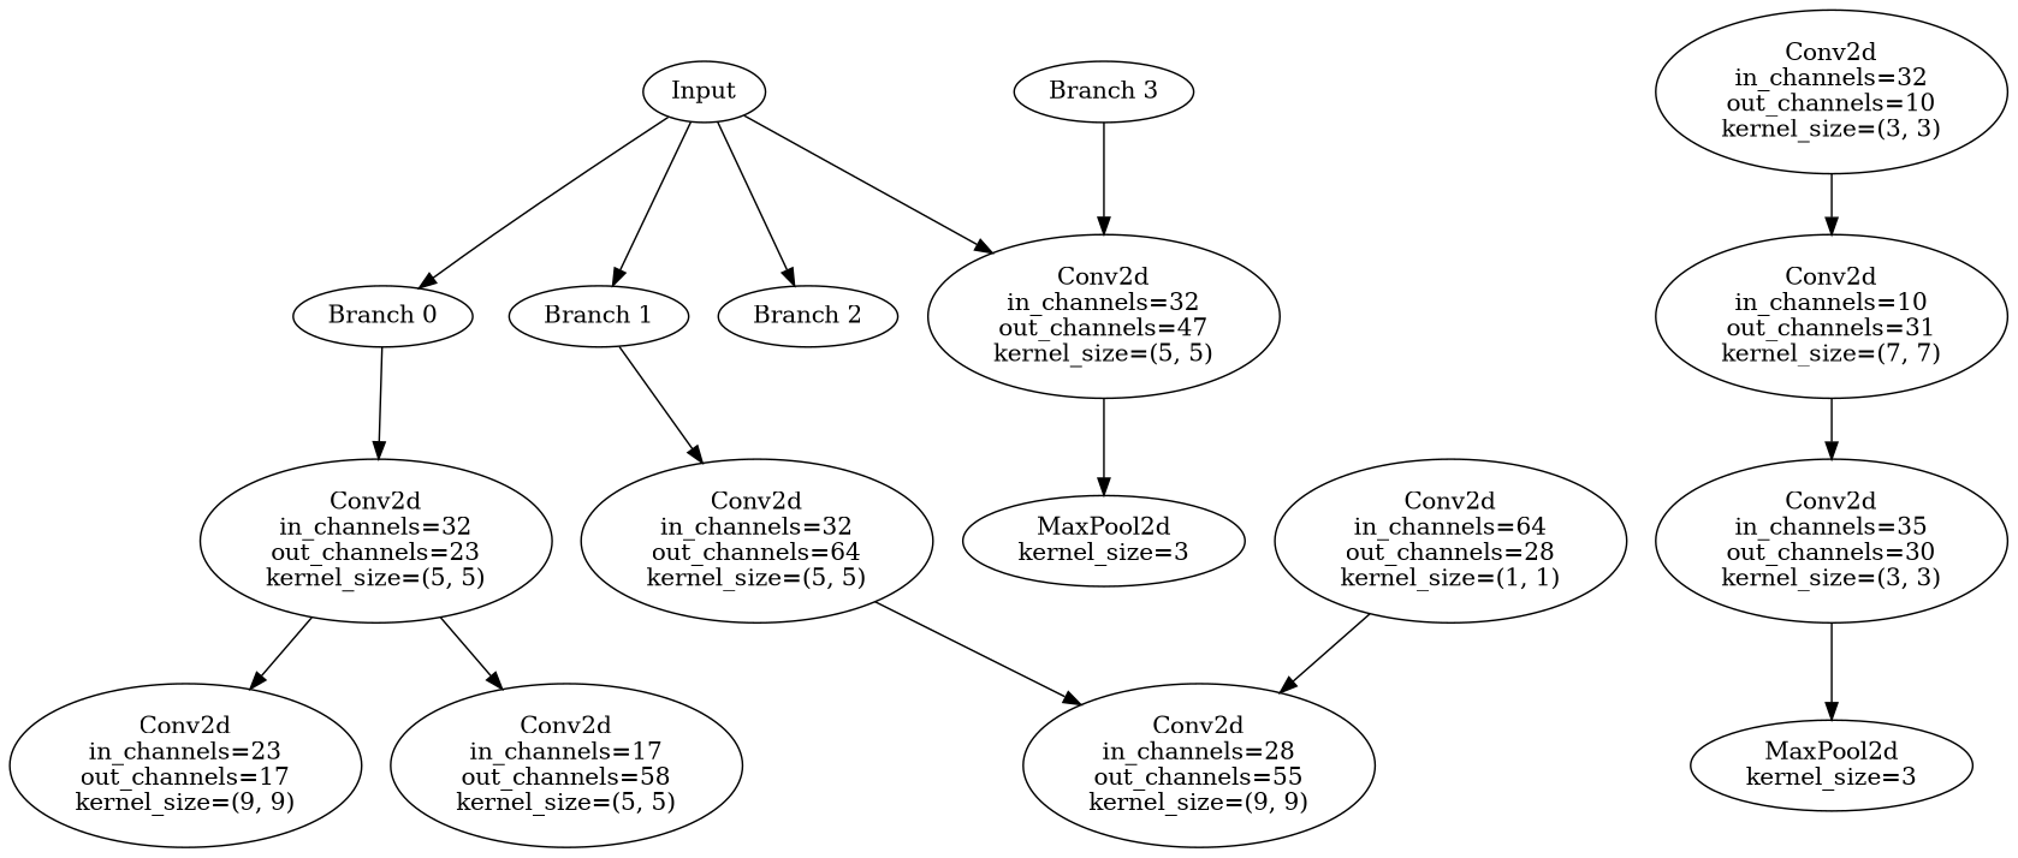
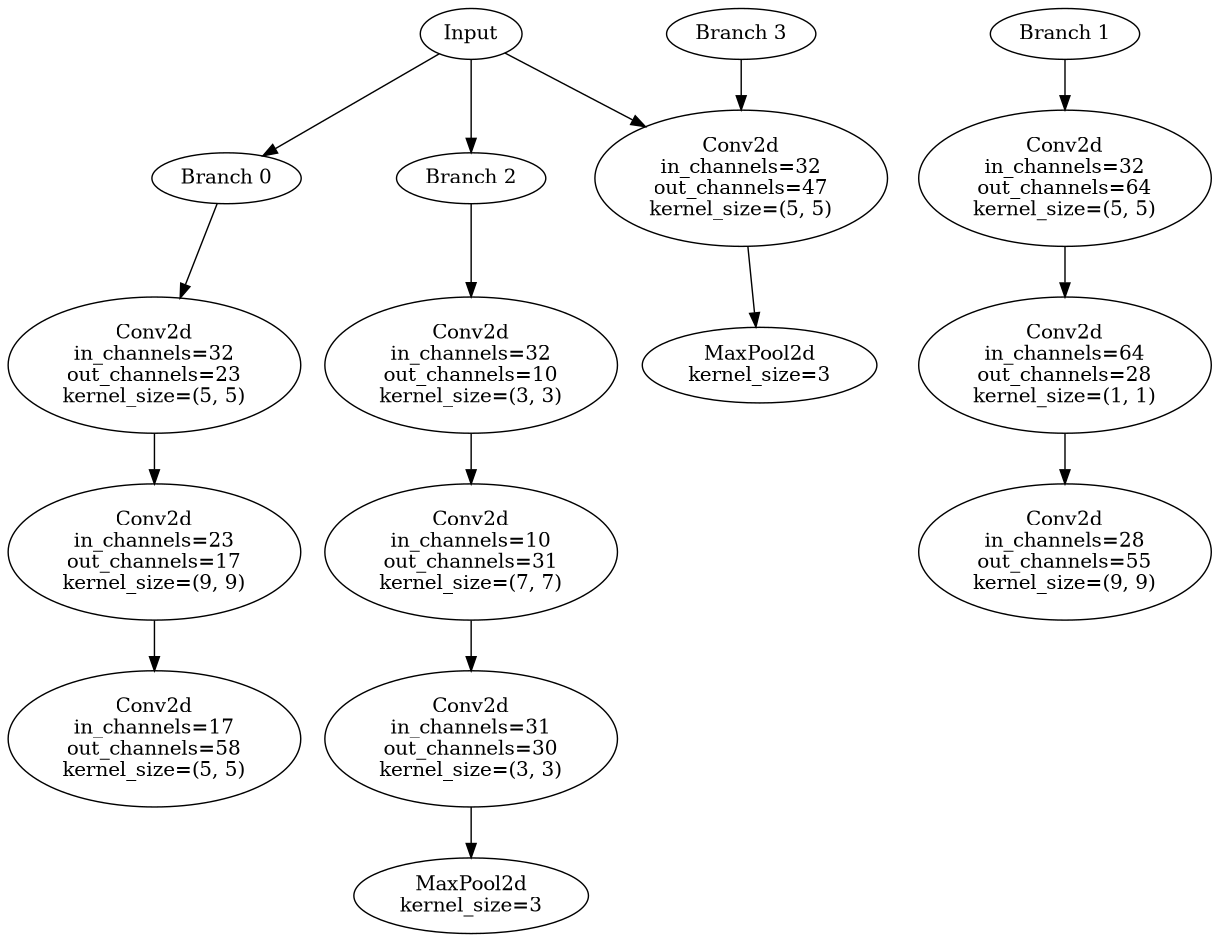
  digraph {
    n1 [label=Input]
    n2 [label="Branch 0"]
    n3 [label="Branch 1"]
    n4 [label="Branch 2"]
    n5 [label="Conv2d\nin_channels=32\nout_channels=47\nkernel_size=(5, 5)"]
    n6 [label="Conv2d\nin_channels=32\nout_channels=23\nkernel_size=(5, 5)"]
    n7 [label="Conv2d\nin_channels=32\nout_channels=64\nkernel_size=(5, 5)"]
    n8 [label="Conv2d\nin_channels=32\nout_channels=10\nkernel_size=(3, 3)"]
    n9 [label="Branch 3"]
    n10 [label="Conv2d\nin_channels=23\nout_channels=17\nkernel_size=(9, 9)"]
    n11 [label="Conv2d\nin_channels=17\nout_channels=58\nkernel_size=(5, 5)"]
    n12 [label="Conv2d\nin_channels=64\nout_channels=28\nkernel_size=(1, 1)"]
    n13 [label="Conv2d\nin_channels=28\nout_channels=55\nkernel_size=(9, 9)"]
    n14 [label="Conv2d\nin_channels=10\nout_channels=31\nkernel_size=(7, 7)"]
-   n15 [label="Conv2d\nin_channels=35\nout_channels=30\nkernel_size=(3, 3)"]
+   n15 [label="Conv2d\nin_channels=31\nout_channels=30\nkernel_size=(3, 3)"]
    n16 [label="MaxPool2d\nkernel_size=3"]
    n17 [label="MaxPool2d\nkernel_size=3"]
    n1 -> n2
-   n1 -> n3
    n1 -> n4
    n1 -> n5
    n2 -> n6
    n3 -> n7
+   n4 -> n8
    n5 -> n17
    n6 -> n10
-   n7 -> n13
+   n7 -> n12
    n8 -> n14
    n9 -> n5
-   n6 -> n11
+   n10 -> n11
    n12 -> n13
    n14 -> n15
    n15 -> n16
  }
